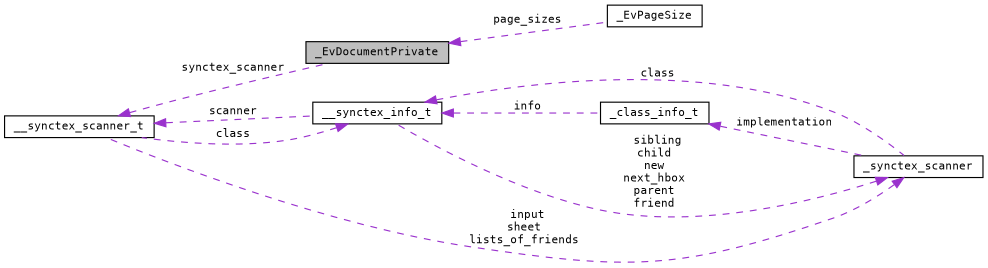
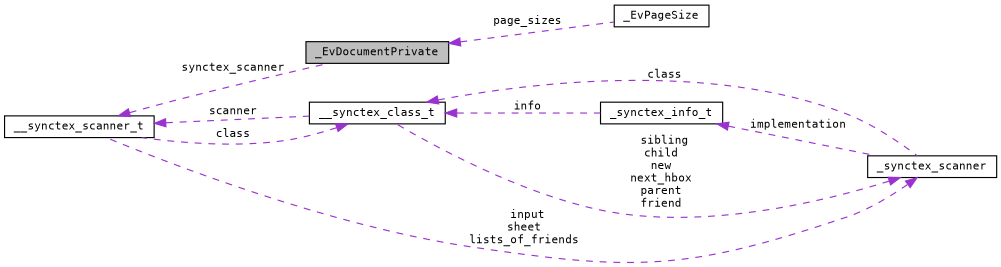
  digraph {
    fontname="DejaVu Sans Mono"
    rankdir=LR
    node [color=black fillcolor=white fontname="DejaVu Sans Mono" fontsize=10 shape=record style=filled]
    edge [color=darkorchid3 dir=back fontname="DejaVu Sans Mono" fontsize=10 labelfontname=Helvetica labelfontsize=10 style=dashed]
    n1 [fillcolor=grey75 fontcolor=black height=0.2 label=_EvDocumentPrivate width=0.4]
    n2 [height=0.2 label=_EvPageSize width=0.4]
    n3 [height=0.2 label=__synctex_scanner_t width=0.4]
-   n4 [height=0.2 label=__synctex_info_t width=0.4]
+   n4 [height=0.2 label=__synctex_class_t width=0.4]
    n5 [height=0.2 label=_synctex_scanner width=0.4]
-   n6 [height=0.2 label=_class_info_t width=0.4]
+   n6 [height=0.2 label=_synctex_info_t width=0.4]
    n1 -> n2 [label=" page_sizes"]
    n3 -> n1 [label=" synctex_scanner"]
    n3 -> n4 [label=" scanner"]
    n4 -> n3 [label=" class"]
    n4 -> n5 [label=" class"]
    n4 -> n6 [label=" info"]
    n5 -> n3 [label=" input\nsheet\nlists_of_friends"]
    n5 -> n4 [label=" sibling\nchild\nnew\nnext_hbox\nparent\nfriend"]
    n6 -> n5 [label=" implementation"]
  }
